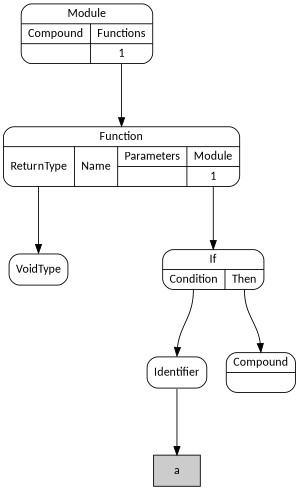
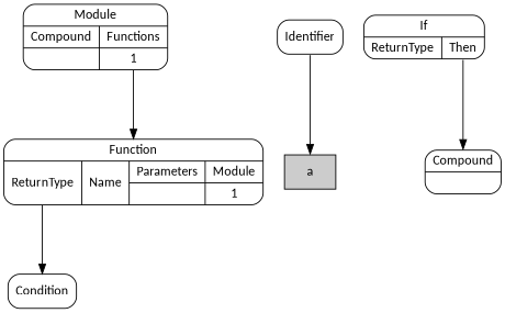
  digraph {
    nodesep=0.3
    ordering=out
    ranksep=1
    node [fillcolor=white fontname=Calibri shape=Mrecord style=filled]
    edge [headport=n tailport="p0:s"]
-   n1 [label=VoidType]
+   n1 [label=Condition]
    n2 [fillcolor="#cccccc" label=a shape=box]
    n3 [label=Identifier]
    n4 [label="{Compound|{}}"]
-   n5 [label="{If|{<p0>Condition|<p1>Then}}"]
+   n5 [label="{If|{<p0>ReturnType|<p1>Then}}"]
    n6 [label="{Function|{<p0>ReturnType|<p1>Name|{Parameters|{}}|{Module|{<p3_0>1}}}}"]
    n7 [label="{Module|{{Compound|{}}|{Functions|{<p1_0>1}}}}"]
    n3 -> n2 [tailport=s]
-   n5 -> n3
    n5 -> n4 [tailport="p1:s"]
    n6 -> n1
-   n6 -> n5 [tailport="p3_0:s"]
    n7 -> n6 [tailport="p1_0:s"]
  }
